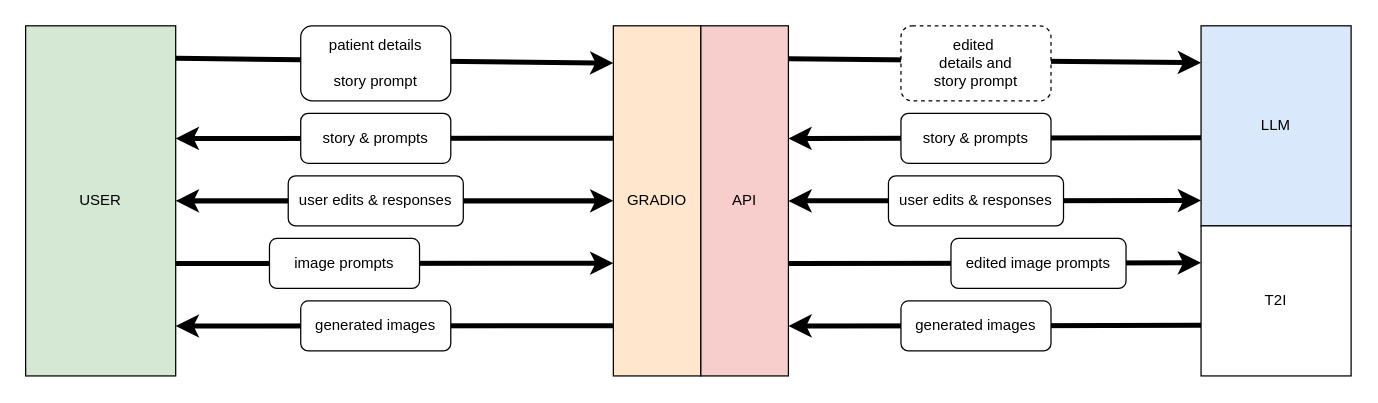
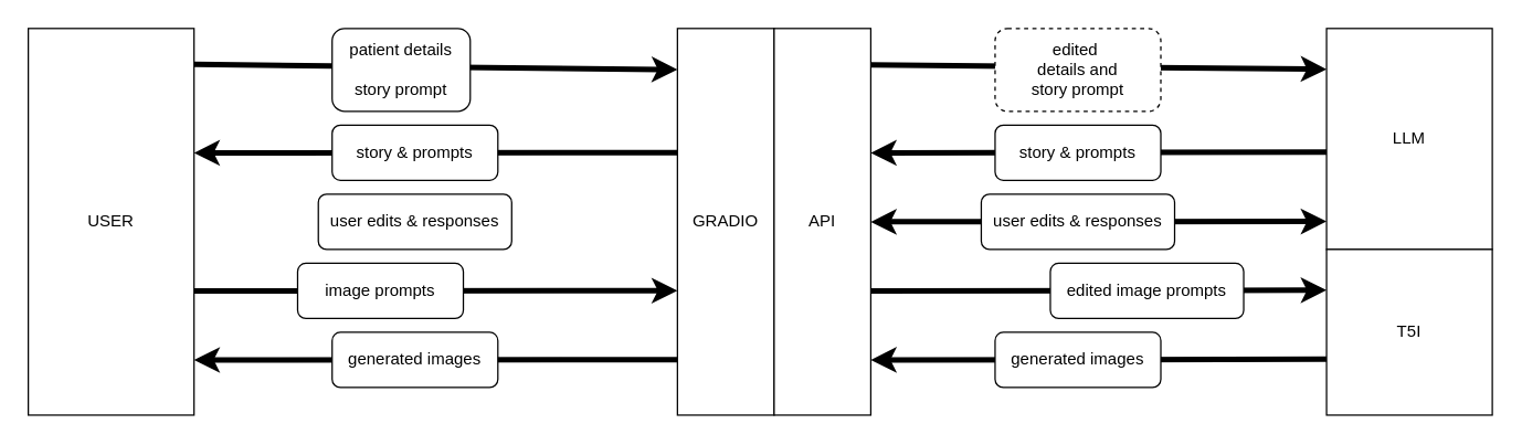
  <mxCell id="0" />
  <mxCell id="1" parent="0" />
  <mxCell id="2" value="" style="endArrow=classic;html=1;rounded=0;strokeWidth=4;entryX=-0.057;entryY=0.091;entryDx=0;entryDy=0;entryPerimeter=0;exitX=1.001;exitY=0.093;exitDx=0;exitDy=0;exitPerimeter=0;" edge="1" parent="1" source="12"><mxGeometry width="50" height="50" relative="1" as="geometry"><mxPoint x="143.99" y="50.19" as="sourcePoint" /><mxPoint x="490" y="49.81" as="targetPoint" /></mxGeometry></mxCell>
  <mxCell id="3" value="" style="endArrow=classic;html=1;rounded=0;strokeWidth=4;entryX=-0.057;entryY=0.091;entryDx=0;entryDy=0;entryPerimeter=0;exitX=1;exitY=0.094;exitDx=0;exitDy=0;exitPerimeter=0;" edge="1" parent="1" source="14"><mxGeometry width="50" height="50" relative="1" as="geometry"><mxPoint x="644" y="50" as="sourcePoint" /><mxPoint x="960" y="49.5" as="targetPoint" /></mxGeometry></mxCell>
  <mxCell id="4" value="" style="endArrow=classic;html=1;rounded=0;strokeWidth=4;entryX=-0.057;entryY=0.091;entryDx=0;entryDy=0;entryPerimeter=0;exitX=1.001;exitY=0.093;exitDx=0;exitDy=0;exitPerimeter=0;" edge="1" parent="1"><mxGeometry width="50" height="50" relative="1" as="geometry"><mxPoint x="490" y="109.89" as="sourcePoint" /><mxPoint x="140" y="110.08" as="targetPoint" /></mxGeometry></mxCell>
  <mxCell id="5" value="" style="endArrow=classic;html=1;rounded=0;strokeWidth=4;entryX=-0.057;entryY=0.091;entryDx=0;entryDy=0;entryPerimeter=0;exitX=1;exitY=0.094;exitDx=0;exitDy=0;exitPerimeter=0;" edge="1" parent="1"><mxGeometry width="50" height="50" relative="1" as="geometry"><mxPoint x="960" y="109.58" as="sourcePoint" /><mxPoint x="630" y="110.08" as="targetPoint" /></mxGeometry></mxCell>
  <mxCell id="6" value="" style="endArrow=classic;html=1;rounded=0;strokeWidth=4;entryX=-0.057;entryY=0.091;entryDx=0;entryDy=0;entryPerimeter=0;exitX=1.001;exitY=0.093;exitDx=0;exitDy=0;exitPerimeter=0;" edge="1" parent="1"><mxGeometry width="50" height="50" relative="1" as="geometry"><mxPoint x="140" y="210.06" as="sourcePoint" /><mxPoint x="490" y="209.87" as="targetPoint" /></mxGeometry></mxCell>
  <mxCell id="7" value="" style="endArrow=classic;html=1;rounded=0;strokeWidth=4;entryX=-0.057;entryY=0.091;entryDx=0;entryDy=0;entryPerimeter=0;exitX=1;exitY=0.094;exitDx=0;exitDy=0;exitPerimeter=0;" edge="1" parent="1"><mxGeometry width="50" height="50" relative="1" as="geometry"><mxPoint x="630" y="210.06" as="sourcePoint" /><mxPoint x="960" y="209.56" as="targetPoint" /></mxGeometry></mxCell>
  <mxCell id="8" value="" style="endArrow=classic;html=1;rounded=0;strokeWidth=4;entryX=-0.057;entryY=0.091;entryDx=0;entryDy=0;entryPerimeter=0;exitX=1.001;exitY=0.093;exitDx=0;exitDy=0;exitPerimeter=0;" edge="1" parent="1"><mxGeometry width="50" height="50" relative="1" as="geometry"><mxPoint x="490" y="259.87" as="sourcePoint" /><mxPoint x="140" y="260.06" as="targetPoint" /></mxGeometry></mxCell>
  <mxCell id="9" value="" style="endArrow=classic;html=1;rounded=0;strokeWidth=4;entryX=-0.057;entryY=0.091;entryDx=0;entryDy=0;entryPerimeter=0;exitX=1;exitY=0.094;exitDx=0;exitDy=0;exitPerimeter=0;" edge="1" parent="1"><mxGeometry width="50" height="50" relative="1" as="geometry"><mxPoint x="960" y="259.56" as="sourcePoint" /><mxPoint x="630" y="260.06" as="targetPoint" /></mxGeometry></mxCell>
- <mxCell id="10" value="" style="endArrow=classic;startArrow=classic;html=1;rounded=0;exitX=1;exitY=0.5;exitDx=0;exitDy=0;entryX=0;entryY=0.5;entryDx=0;entryDy=0;strokeWidth=4;" edge="1" parent="1" source="12" target="13"><mxGeometry width="50" height="50" relative="1" as="geometry"><mxPoint x="520" y="280" as="sourcePoint" /><mxPoint x="570" y="230" as="targetPoint" /></mxGeometry></mxCell>
  <mxCell id="11" value="" style="endArrow=classic;startArrow=classic;html=1;rounded=0;entryX=0;entryY=0.439;entryDx=0;entryDy=0;entryPerimeter=0;strokeWidth=4;" edge="1" parent="1"><mxGeometry width="50" height="50" relative="1" as="geometry"><mxPoint x="630" y="160" as="sourcePoint" /><mxPoint x="960" y="159.71" as="targetPoint" /></mxGeometry></mxCell>
- <mxCell id="12" value="USER" style="rounded=0;whiteSpace=wrap;html=1;fillColor=#d5e8d4;" vertex="1" parent="1"><mxGeometry x="20" y="20" width="120" height="280" as="geometry" /></mxCell>
- <mxCell id="13" value="GRADIO" style="rounded=0;whiteSpace=wrap;html=1;fillColor=#ffe6cc;" vertex="1" parent="1"><mxGeometry x="490" y="20" width="70" height="280" as="geometry" /></mxCell>
- <mxCell id="14" value="API" style="rounded=0;whiteSpace=wrap;html=1;fillColor=#f8cecc;" vertex="1" parent="1"><mxGeometry x="560" y="20" width="70" height="280" as="geometry" /></mxCell>
- <mxCell id="15" value="LLM" style="rounded=0;whiteSpace=wrap;html=1;fillColor=#dae8fc;" vertex="1" parent="1"><mxGeometry x="960" y="20" width="120" height="160" as="geometry" /></mxCell>
- <mxCell id="16" value="T2I" style="rounded=0;whiteSpace=wrap;html=1;" vertex="1" parent="1"><mxGeometry x="960" y="180" width="120" height="120" as="geometry" /></mxCell>
- <mxCell id="17" value="patient detail&lt;span style=&quot;background-color: initial;&quot;&gt;s&lt;/span&gt;&lt;div&gt;&lt;br&gt;&lt;div&gt;&lt;div&gt;story prompt&lt;/div&gt;&lt;/div&gt;&lt;/div&gt;" style="rounded=1;whiteSpace=wrap;html=1;" vertex="1" parent="1"><mxGeometry x="240" y="20" width="120" height="60" as="geometry" /></mxCell>
+ <mxCell id="12" value="USER" style="rounded=0;whiteSpace=wrap;html=1;" vertex="1" parent="1"><mxGeometry x="20" y="20" width="120" height="280" as="geometry" /></mxCell>
+ <mxCell id="13" value="GRADIO" style="rounded=0;whiteSpace=wrap;html=1;" vertex="1" parent="1"><mxGeometry x="490" y="20" width="70" height="280" as="geometry" /></mxCell>
+ <mxCell id="14" value="API" style="rounded=0;whiteSpace=wrap;html=1;" vertex="1" parent="1"><mxGeometry x="560" y="20" width="70" height="280" as="geometry" /></mxCell>
+ <mxCell id="15" value="LLM" style="rounded=0;whiteSpace=wrap;html=1;" vertex="1" parent="1"><mxGeometry x="960" y="20" width="120" height="160" as="geometry" /></mxCell>
+ <mxCell id="16" value="T5I" style="rounded=0;whiteSpace=wrap;html=1;" vertex="1" parent="1"><mxGeometry x="960" y="180" width="120" height="120" as="geometry" /></mxCell>
+ <mxCell id="17" value="patient detail&lt;span style=&quot;background-color: initial;&quot;&gt;s&lt;/span&gt;&lt;div&gt;&lt;br&gt;&lt;div&gt;&lt;div&gt;story prompt&lt;/div&gt;&lt;/div&gt;&lt;/div&gt;" style="rounded=1;whiteSpace=wrap;html=1;" vertex="1" parent="1"><mxGeometry x="240" y="20" width="100" height="60" as="geometry" /></mxCell>
  <mxCell id="18" value="edited&amp;nbsp;&lt;div&gt;detail&lt;span style=&quot;background-color: initial;&quot;&gt;s and&lt;/span&gt;&lt;/div&gt;&lt;div&gt;&lt;div&gt;&lt;div&gt;&lt;div&gt;story prompt&lt;/div&gt;&lt;/div&gt;&lt;/div&gt;&lt;/div&gt;" style="rounded=1;whiteSpace=wrap;html=1;dashed=1;" vertex="1" parent="1"><mxGeometry x="720" y="20" width="120" height="60" as="geometry" /></mxCell>
  <mxCell id="19" value="story &amp;amp; prompts" style="rounded=1;whiteSpace=wrap;html=1;" vertex="1" parent="1"><mxGeometry x="720" y="90" width="120" height="40" as="geometry" /></mxCell>
  <mxCell id="20" value="story &amp;amp; prompts" style="rounded=1;whiteSpace=wrap;html=1;" vertex="1" parent="1"><mxGeometry x="240" y="90" width="120" height="40" as="geometry" /></mxCell>
  <mxCell id="21" value="user edits &amp;amp; responses" style="rounded=1;whiteSpace=wrap;html=1;" vertex="1" parent="1"><mxGeometry x="230" y="140" width="140" height="40" as="geometry" /></mxCell>
  <mxCell id="22" value="user edits &amp;amp; responses" style="rounded=1;whiteSpace=wrap;html=1;" vertex="1" parent="1"><mxGeometry x="710" y="140" width="140" height="40" as="geometry" /></mxCell>
  <mxCell id="23" value="image prompts" style="rounded=1;whiteSpace=wrap;html=1;" vertex="1" parent="1"><mxGeometry x="215" y="190" width="120" height="40" as="geometry" /></mxCell>
  <mxCell id="24" value="edited image prompts" style="rounded=1;whiteSpace=wrap;html=1;" vertex="1" parent="1"><mxGeometry x="760" y="190" width="140" height="40" as="geometry" /></mxCell>
  <mxCell id="25" value="generated images" style="rounded=1;whiteSpace=wrap;html=1;" vertex="1" parent="1"><mxGeometry x="720" y="240" width="120" height="40" as="geometry" /></mxCell>
  <mxCell id="26" value="generated images" style="rounded=1;whiteSpace=wrap;html=1;" vertex="1" parent="1"><mxGeometry x="240" y="240" width="120" height="40" as="geometry" /></mxCell>
